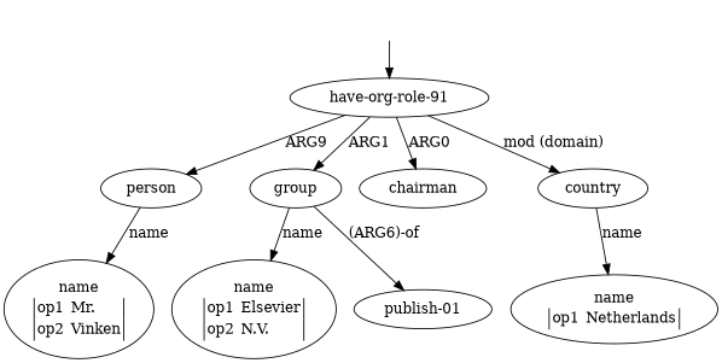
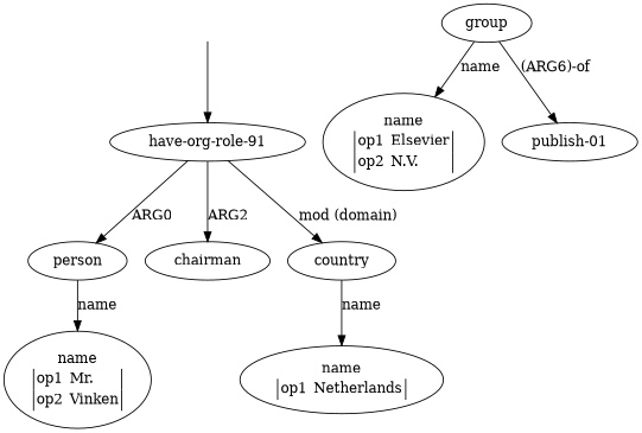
  digraph {
    top [style=invis]
    n2 [label=<<table align="center" border="0" cellspacing="0"><tr><td colspan="2">have-org-role-91</td></tr></table>>]
    n3 [label=<<table align="center" border="0" cellspacing="0"><tr><td colspan="2">person</td></tr></table>>]
    n4 [label=<<table align="center" border="0" cellspacing="0"><tr><td colspan="2">group</td></tr></table>>]
    n5 [label=<<table align="center" border="0" cellspacing="0"><tr><td colspan="2">chairman</td></tr></table>>]
    n6 [label=<<table align="center" border="0" cellspacing="0"><tr><td colspan="2">country</td></tr></table>>]
    n7 [label=<<table align="center" border="0" cellspacing="0"><tr><td colspan="2">name</td></tr><tr><td sides="l" border="1" align="left">op1</td><td sides="r" border="1" align="left">Mr.</td></tr><tr><td sides="l" border="1" align="left">op2</td><td sides="r" border="1" align="left">Vinken</td></tr></table>>]
    n8 [label=<<table align="center" border="0" cellspacing="0"><tr><td colspan="2">name</td></tr><tr><td sides="l" border="1" align="left">op1</td><td sides="r" border="1" align="left">Elsevier</td></tr><tr><td sides="l" border="1" align="left">op2</td><td sides="r" border="1" align="left">N.V.</td></tr></table>>]
    n9 [label=<<table align="center" border="0" cellspacing="0"><tr><td colspan="2">publish-01</td></tr></table>>]
    n10 [label=<<table align="center" border="0" cellspacing="0"><tr><td colspan="2">name</td></tr><tr><td sides="l" border="1" align="left">op1</td><td sides="r" border="1" align="left">Netherlands</td></tr></table>>]
    top -> n2
-   n2 -> n3 [label=ARG9]
-   n2 -> n4 [label=ARG1]
-   n2 -> n5 [label=ARG0]
+   n2 -> n3 [label=ARG0]
+   n2 -> n5 [label=ARG2]
    n2 -> n6 [label="mod (domain)"]
    n3 -> n7 [label=name]
    n4 -> n8 [label=name]
    n4 -> n9 [label="(ARG6)-of"]
    n6 -> n10 [label=name]
  }
